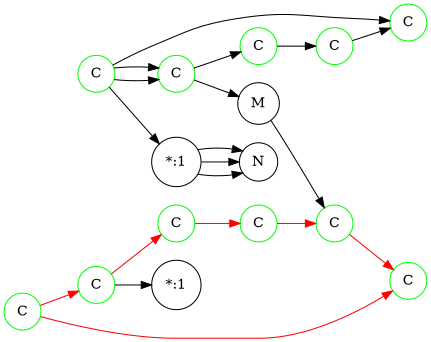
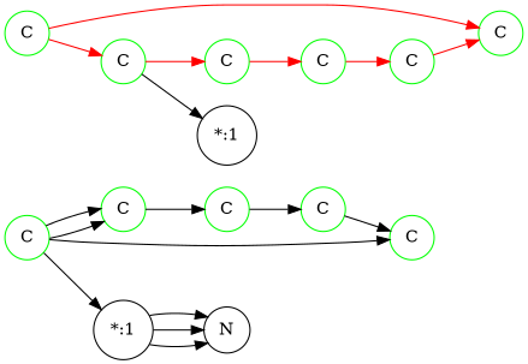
  digraph {
    rankdir=LR
    node [color=green shape=circle]
    n1 [label=C]
    n2 [label=C]
    n3 [label=C]
    n4 [label="*:1" color=""]
    n5 [label=C]
-   n6 [label=M color=""]
    n7 [label=N color=""]
    n8 [label=C]
    n9 [label=C]
    n10 [label=C]
    n11 [label=C]
    n12 [label=C]
    n13 [label=C]
    n14 [label="*:1" color=""]
    n15 [label=C]
    n1 -> n2
    n1 -> n2
    n1 -> n3
    n1 -> n4
    n2 -> n5
-   n2 -> n6
    n4 -> n7
    n4 -> n7
    n4 -> n7
    n5 -> n8
-   n6 -> n9
    n8 -> n3
    n9 -> n10 [color=red]
    n11 -> n10 [color=red]
    n11 -> n12 [color=red]
    n12 -> n13 [color=red]
    n12 -> n14
    n13 -> n15 [color=red]
    n15 -> n9 [color=red]
  }
